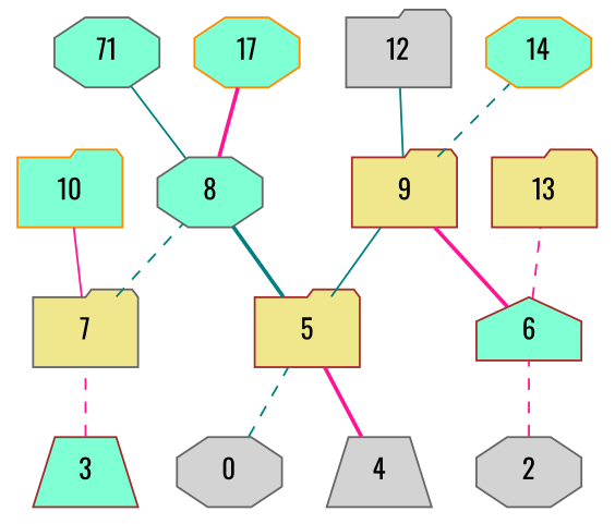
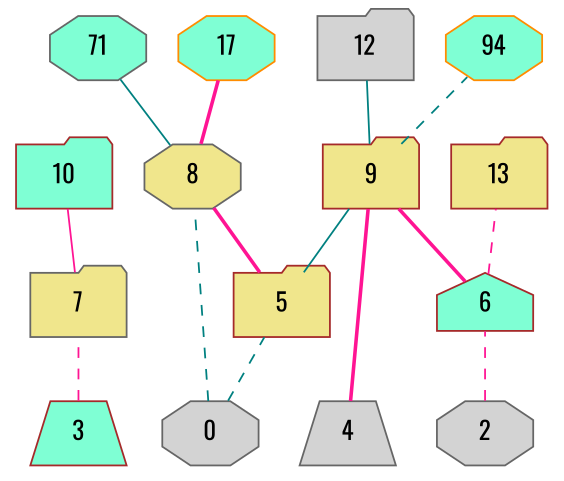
  graph {
    fontname=Oswald
    rankdir=BT
    node [color=gray40 fillcolor=aquamarine fontname=Oswald shape=octagon style=filled]
    edge [color=deeppink fontname=Oswald style=dashed]
    0 [fillcolor=lightgrey]
    5 [color=brown fillcolor=khaki shape=folder]
-   8
+   8 [fillcolor=khaki]
    9 [color=brown fillcolor=khaki shape=folder]
    n5 [label=71]
    n6 [color=darkorange label=17]
    12 [fillcolor=lightgrey shape=folder]
-   14 [color=darkorange]
+   14 [color=darkorange label=94]
    2 [fillcolor=lightgrey]
    6 [color=brown shape=house]
    13 [color=brown fillcolor=khaki shape=folder]
    3 [color=brown shape=trapezium]
    7 [fillcolor=khaki shape=folder]
-   10 [color=darkorange shape=folder]
+   10 [color=brown shape=folder]
    4 [fillcolor=lightgrey shape=trapezium]
    0 -- 5 [color=teal]
-   5 -- 8 [color=teal style=bold]
+   5 -- 8 [style=bold]
    5 -- 9 [color=teal style=solid]
    8 -- n5 [color=teal style=solid]
    8 -- n6 [style=bold]
    9 -- 12 [color=teal style=solid]
    9 -- 14 [color=teal]
    2 -- 6
    6 -- 9 [style=bold]
    6 -- 13
    3 -- 7
-   7 -- 8 [color=teal]
+   0 -- 8 [color=teal]
    7 -- 10 [style=solid]
-   4 -- 5 [style=bold]
+   4 -- 9 [style=bold]
  }
